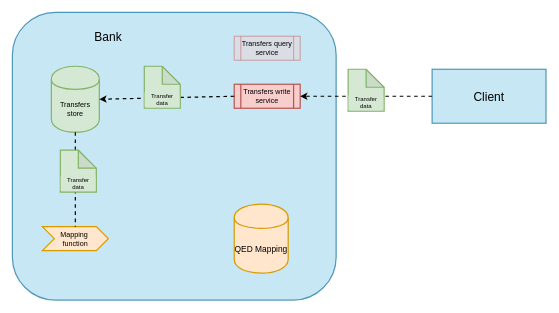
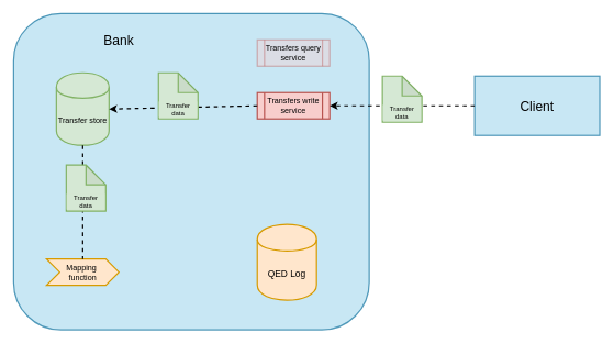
  <mxCell id="0" />
  <mxCell id="1" parent="0" />
  <mxCell id="2" value="" style="group" vertex="1" connectable="0" parent="1"><mxGeometry x="20" y="20" width="890" height="480" as="geometry" /></mxCell>
  <mxCell id="3" value="" style="group" vertex="1" connectable="0" parent="2"><mxGeometry width="890" height="480" as="geometry" /></mxCell>
  <mxCell id="4" value="" style="rounded=1;whiteSpace=wrap;html=1;fillColor=#b1ddf0;strokeColor=#10739e;strokeWidth=2;opacity=70;" vertex="1" parent="3"><mxGeometry width="540" height="480" as="geometry" /></mxCell>
  <mxCell id="5" value="Transfers write service" style="shape=process;whiteSpace=wrap;html=1;backgroundOutline=1;fillColor=#f8cecc;strokeColor=#b85450;strokeWidth=2;" vertex="1" parent="3"><mxGeometry x="370" y="120" width="110" height="40" as="geometry" /></mxCell>
  <mxCell id="6" value="Transfers query service" style="shape=process;whiteSpace=wrap;html=1;backgroundOutline=1;fillColor=#f8cecc;strokeColor=#b85450;strokeWidth=2;glass=0;shadow=0;opacity=40;" vertex="1" parent="3"><mxGeometry x="370" y="40" width="110" height="40" as="geometry" /></mxCell>
  <mxCell id="7" value="&lt;font style=&quot;font-size: 20px&quot;&gt;Client&lt;/font&gt;" style="whiteSpace=wrap;html=1;fillColor=#b1ddf0;strokeColor=#10739e;strokeWidth=2;fontSize=16;opacity=70;rounded=0;" vertex="1" parent="3"><mxGeometry x="700" y="95" width="190" height="90" as="geometry" /></mxCell>
  <mxCell id="8" value="&lt;font style=&quot;font-size: 20px&quot;&gt;Bank&lt;/font&gt;" style="text;html=1;strokeColor=none;fillColor=none;align=center;verticalAlign=middle;whiteSpace=wrap;rounded=0;labelBackgroundColor=none;fontSize=16;" vertex="1" parent="3"><mxGeometry x="140" y="30" width="40" height="20" as="geometry" /></mxCell>
  <mxCell id="9" value="" style="endArrow=classic;html=1;labelBackgroundColor=#B1DDF0;fontSize=10;exitX=0;exitY=0.5;exitDx=0;exitDy=0;entryX=1;entryY=0.5;entryDx=0;entryDy=0;dashed=1;strokeWidth=2;" edge="1" parent="3" source="7" target="5"><mxGeometry width="50" height="50" relative="1" as="geometry"><mxPoint y="610" as="sourcePoint" /><mxPoint x="50" y="560" as="targetPoint" /></mxGeometry></mxCell>
  <mxCell id="10" value="Transfer data" style="shape=note;whiteSpace=wrap;html=1;backgroundOutline=1;darkOpacity=0.05;labelBackgroundColor=#D5E8D4;strokeWidth=2;fontSize=10;verticalAlign=bottom;fillColor=#d5e8d4;strokeColor=#82b366;" vertex="1" parent="3"><mxGeometry x="560" y="95" width="60" height="70" as="geometry" /></mxCell>
- <mxCell id="11" value="Transfers store" style="shape=cylinder;whiteSpace=wrap;html=1;boundedLbl=1;backgroundOutline=1;fillColor=#d5e8d4;strokeColor=#82b366;strokeWidth=2;" vertex="1" parent="3"><mxGeometry x="65" y="90" width="80" height="110" as="geometry" /></mxCell>
+ <mxCell id="11" value="Transfer store" style="shape=cylinder;whiteSpace=wrap;html=1;boundedLbl=1;backgroundOutline=1;fillColor=#d5e8d4;strokeColor=#82b366;strokeWidth=2;" vertex="1" parent="3"><mxGeometry x="65" y="90" width="80" height="110" as="geometry" /></mxCell>
  <mxCell id="12" value="" style="endArrow=classic;html=1;labelBackgroundColor=#B1DDF0;fontSize=10;exitX=0;exitY=0.5;exitDx=0;exitDy=0;entryX=1;entryY=0.5;entryDx=0;entryDy=0;strokeWidth=2;dashed=1;" edge="1" parent="3" source="5" target="11"><mxGeometry width="50" height="50" relative="1" as="geometry"><mxPoint y="620" as="sourcePoint" /><mxPoint x="50" y="570" as="targetPoint" /></mxGeometry></mxCell>
  <mxCell id="13" value="Transfer data" style="shape=note;whiteSpace=wrap;html=1;backgroundOutline=1;darkOpacity=0.05;labelBackgroundColor=#D5E8D4;strokeWidth=2;fontSize=10;verticalAlign=bottom;fillColor=#d5e8d4;strokeColor=#82b366;" vertex="1" parent="3"><mxGeometry x="220" y="90" width="60" height="70" as="geometry" /></mxCell>
- <mxCell id="14" value="&lt;font style=&quot;font-size: 12px&quot;&gt;Mapping&amp;nbsp;&lt;br&gt;function&lt;/font&gt;&lt;br&gt;" style="shape=step;perimeter=stepPerimeter;whiteSpace=wrap;html=1;fixedSize=1;rounded=0;shadow=0;glass=0;comic=0;labelBackgroundColor=none;strokeColor=#d79b00;strokeWidth=2;fillColor=#ffe6cc;fontSize=10;" vertex="1" parent="3"><mxGeometry x="50" y="357.5" width="110" height="40" as="geometry" /></mxCell>
- <mxCell id="15" value="&lt;font style=&quot;font-size: 14px&quot;&gt;QED Mapping&lt;/font&gt;" style="shape=cylinder;whiteSpace=wrap;html=1;boundedLbl=1;backgroundOutline=1;rounded=0;shadow=0;glass=0;comic=0;labelBackgroundColor=none;strokeColor=#d79b00;strokeWidth=2;fillColor=#ffe6cc;fontSize=10;" vertex="1" parent="3"><mxGeometry x="370" y="320" width="90" height="115" as="geometry" /></mxCell>
+ <mxCell id="14" value="&lt;font style=&quot;font-size: 12px&quot;&gt;Mapping&amp;nbsp;&lt;br&gt;function&lt;/font&gt;&lt;br&gt;" style="shape=step;perimeter=stepPerimeter;whiteSpace=wrap;html=1;fixedSize=1;rounded=0;shadow=0;glass=0;comic=0;labelBackgroundColor=none;strokeColor=#d79b00;strokeWidth=2;fillColor=#ffe6cc;fontSize=10;" vertex="1" parent="3"><mxGeometry x="50" y="372.5" width="110" height="40" as="geometry" /></mxCell>
+ <mxCell id="15" value="&lt;font style=&quot;font-size: 14px&quot;&gt;QED Log&lt;/font&gt;" style="shape=cylinder;whiteSpace=wrap;html=1;boundedLbl=1;backgroundOutline=1;rounded=0;shadow=0;glass=0;comic=0;labelBackgroundColor=none;strokeColor=#d79b00;strokeWidth=2;fillColor=#ffe6cc;fontSize=10;" vertex="1" parent="3"><mxGeometry x="370" y="320" width="90" height="115" as="geometry" /></mxCell>
  <mxCell id="16" value="" style="endArrow=none;html=1;labelBackgroundColor=#B1DDF0;fontSize=10;exitX=0.5;exitY=1;exitDx=0;exitDy=0;dashed=1;strokeWidth=2;" edge="1" parent="3" source="11" target="14"><mxGeometry width="50" height="50" relative="1" as="geometry"><mxPoint y="620" as="sourcePoint" /><mxPoint x="50" y="570" as="targetPoint" /></mxGeometry></mxCell>
  <mxCell id="17" value="Transfer data" style="shape=note;whiteSpace=wrap;html=1;backgroundOutline=1;darkOpacity=0.05;labelBackgroundColor=#D5E8D4;strokeWidth=2;fontSize=10;verticalAlign=bottom;fillColor=#d5e8d4;strokeColor=#82b366;" vertex="1" parent="3"><mxGeometry x="80" y="230" width="60" height="70" as="geometry" /></mxCell>
  <mxCell id="18" style="edgeStyle=orthogonalEdgeStyle;rounded=0;orthogonalLoop=1;jettySize=auto;html=1;exitX=0.5;exitY=1;exitDx=0;exitDy=0;dashed=1;labelBackgroundColor=#B1DDF0;strokeWidth=2;fontSize=10;" edge="1" parent="3" source="4" target="4"><mxGeometry relative="1" as="geometry" /></mxCell>
